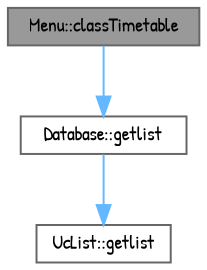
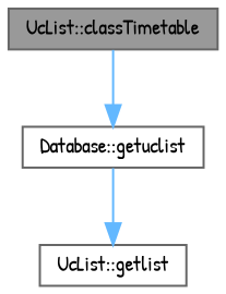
  digraph {
    fontname="Patrick Hand"
    rankdir=TB
    node [color=grey40 fillcolor=white fontname="Patrick Hand" fontsize=10 shape=box style=filled]
    edge [color=steelblue1 fontname="Patrick Hand" fontsize=10 labelfontname=Helvetica labelfontsize=10 style=solid]
-   n1 [color=gray40 fillcolor=grey60 fontcolor=black height=0.2 label="Menu::classTimetable" width=0.4]
-   n2 [height=0.2 label="Database::getlist" width=0.4]
+   n1 [color=gray40 fillcolor=grey60 fontcolor=black height=0.2 label="UcList::classTimetable" width=0.4]
+   n2 [height=0.2 label="Database::getuclist" width=0.4]
    n3 [height=0.2 label="UcList::getlist" width=0.4]
    n1 -> n2
    n2 -> n3
  }
